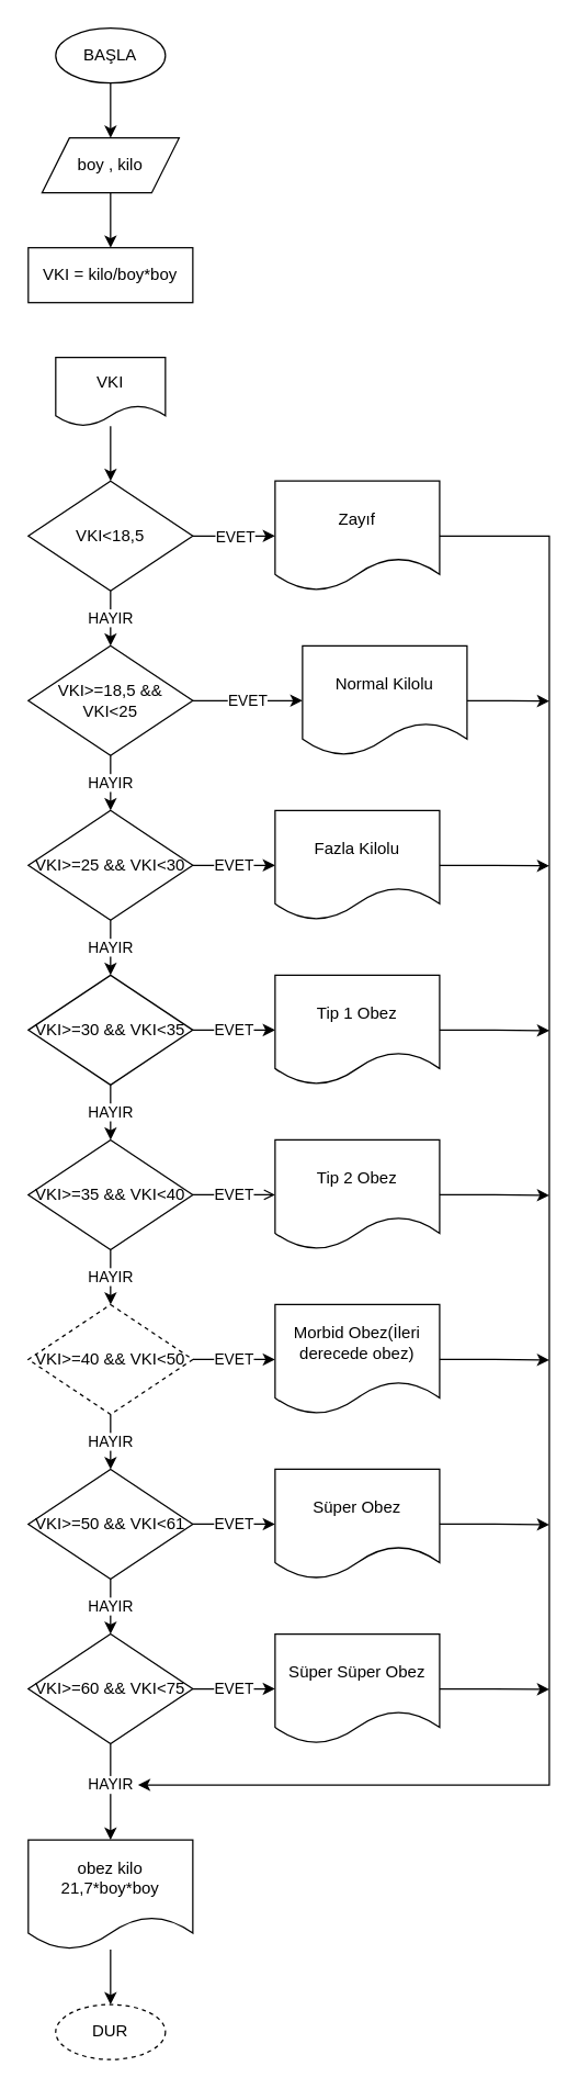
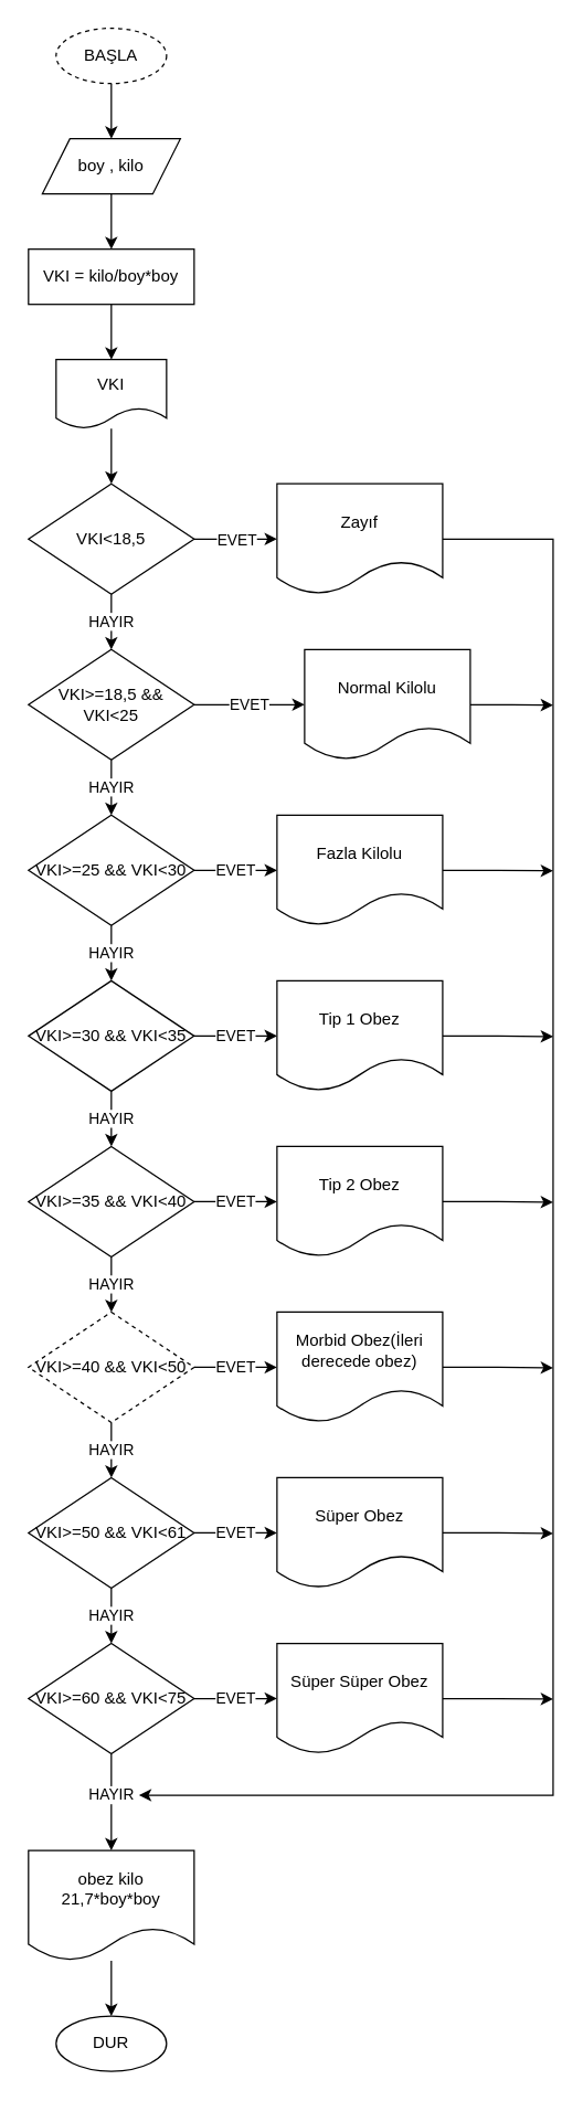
  <mxCell id="0" />
  <mxCell id="1" parent="0" />
  <mxCell id="2" value="" style="edgeStyle=orthogonalEdgeStyle;rounded=0;orthogonalLoop=1;jettySize=auto;html=1;" edge="1" parent="1" source="3" target="5"><mxGeometry relative="1" as="geometry" /></mxCell>
- <mxCell id="3" value="BAŞLA" style="ellipse;whiteSpace=wrap;html=1;" vertex="1" parent="1"><mxGeometry x="40" y="20" width="80" height="40" as="geometry" /></mxCell>
+ <mxCell id="3" value="BAŞLA" style="ellipse;whiteSpace=wrap;html=1;dashed=1;" vertex="1" parent="1"><mxGeometry x="40" y="20" width="80" height="40" as="geometry" /></mxCell>
  <mxCell id="4" value="" style="edgeStyle=orthogonalEdgeStyle;rounded=0;orthogonalLoop=1;jettySize=auto;html=1;" edge="1" parent="1" source="5" target="7"><mxGeometry relative="1" as="geometry" /></mxCell>
  <mxCell id="5" value="boy , kilo" style="shape=parallelogram;perimeter=parallelogramPerimeter;whiteSpace=wrap;html=1;fixedSize=1;" vertex="1" parent="1"><mxGeometry x="30" y="100" width="100" height="40" as="geometry" /></mxCell>
+ <mxCell id="6" value="" style="edgeStyle=orthogonalEdgeStyle;rounded=0;orthogonalLoop=1;jettySize=auto;html=1;" edge="1" parent="1" source="7" target="9"><mxGeometry relative="1" as="geometry" /></mxCell>
  <mxCell id="7" value="VKI = kilo/boy*boy" style="whiteSpace=wrap;html=1;" vertex="1" parent="1"><mxGeometry x="20" width="120" height="40" as="geometry" y="180" /></mxCell>
  <mxCell id="8" value="" style="edgeStyle=orthogonalEdgeStyle;rounded=0;orthogonalLoop=1;jettySize=auto;html=1;" edge="1" parent="1" source="9" target="13"><mxGeometry relative="1" as="geometry" /></mxCell>
  <mxCell id="9" value="VKI" style="shape=document;whiteSpace=wrap;html=1;boundedLbl=1;" vertex="1" parent="1"><mxGeometry x="40" y="260" width="80" height="50" as="geometry" /></mxCell>
  <mxCell id="10" value="HAYIR" style="edgeStyle=orthogonalEdgeStyle;rounded=0;orthogonalLoop=1;jettySize=auto;html=1;" edge="1" parent="1" source="13" target="16"><mxGeometry relative="1" as="geometry" /></mxCell>
  <mxCell id="11" value="" style="edgeStyle=orthogonalEdgeStyle;rounded=0;orthogonalLoop=1;jettySize=auto;html=1;" edge="1" parent="1" source="13" target="51"><mxGeometry relative="1" as="geometry" /></mxCell>
  <mxCell id="12" value="EVET" style="edgeLabel;html=1;align=center;verticalAlign=middle;resizable=0;points=[];" vertex="1" connectable="0" parent="11"><mxGeometry x="-0.246" y="-1" relative="1" as="geometry"><mxPoint x="7" y="-1" as="offset" /></mxGeometry></mxCell>
  <mxCell id="13" value="&lt;span&gt;VKI&amp;lt;18,5&lt;/span&gt;" style="rhombus;whiteSpace=wrap;html=1;" vertex="1" parent="1"><mxGeometry x="20" y="350" width="120" height="80" as="geometry" /></mxCell>
  <mxCell id="14" value="HAYIR" style="edgeStyle=orthogonalEdgeStyle;rounded=0;orthogonalLoop=1;jettySize=auto;html=1;" edge="1" parent="1" source="16" target="19"><mxGeometry relative="1" as="geometry" /></mxCell>
  <mxCell id="15" value="EVET" style="edgeStyle=orthogonalEdgeStyle;rounded=0;orthogonalLoop=1;jettySize=auto;html=1;" edge="1" parent="1" source="16" target="49"><mxGeometry relative="1" as="geometry" /></mxCell>
  <mxCell id="16" value="VKI&amp;gt;=18,5 &amp;amp;&amp;amp; VKI&amp;lt;25" style="rhombus;whiteSpace=wrap;html=1;" vertex="1" parent="1"><mxGeometry x="20" y="470" width="120" height="80" as="geometry" /></mxCell>
  <mxCell id="17" value="HAYIR" style="edgeStyle=orthogonalEdgeStyle;rounded=0;orthogonalLoop=1;jettySize=auto;html=1;" edge="1" parent="1" source="19" target="22"><mxGeometry relative="1" as="geometry" /></mxCell>
  <mxCell id="18" value="EVET" style="edgeStyle=orthogonalEdgeStyle;rounded=0;orthogonalLoop=1;jettySize=auto;html=1;" edge="1" parent="1" source="19" target="47"><mxGeometry relative="1" as="geometry" /></mxCell>
  <mxCell id="19" value="&lt;span&gt;VKI&amp;gt;=25 &amp;amp;&amp;amp; VKI&amp;lt;30&lt;/span&gt;" style="rhombus;whiteSpace=wrap;html=1;" vertex="1" parent="1"><mxGeometry x="20" y="590" width="120" height="80" as="geometry" /></mxCell>
  <mxCell id="20" value="HAYIR" style="edgeStyle=orthogonalEdgeStyle;rounded=0;orthogonalLoop=1;jettySize=auto;html=1;" edge="1" parent="1" source="22" target="25"><mxGeometry relative="1" as="geometry" /></mxCell>
  <mxCell id="21" value="EVET" style="edgeStyle=orthogonalEdgeStyle;rounded=0;orthogonalLoop=1;jettySize=auto;html=1;" edge="1" parent="1" source="22" target="45"><mxGeometry relative="1" as="geometry" /></mxCell>
  <mxCell id="22" value="&lt;span&gt;VKI&amp;gt;=30 &amp;amp;&amp;amp; VKI&amp;lt;35&lt;/span&gt;" style="rhombus;whiteSpace=wrap;html=1;" vertex="1" parent="1"><mxGeometry x="20" y="710" width="120" height="80" as="geometry" /></mxCell>
  <mxCell id="23" value="HAYIR" style="edgeStyle=orthogonalEdgeStyle;rounded=0;orthogonalLoop=1;jettySize=auto;html=1;" edge="1" parent="1" source="25" target="28"><mxGeometry relative="1" as="geometry" /></mxCell>
- <mxCell id="24" value="EVET" style="edgeStyle=orthogonalEdgeStyle;rounded=0;orthogonalLoop=1;jettySize=auto;html=1;endArrow=open;" edge="1" parent="1" source="25" target="43"><mxGeometry relative="1" as="geometry" /></mxCell>
+ <mxCell id="24" value="EVET" style="edgeStyle=orthogonalEdgeStyle;rounded=0;orthogonalLoop=1;jettySize=auto;html=1;" edge="1" parent="1" source="25" target="43"><mxGeometry relative="1" as="geometry" /></mxCell>
  <mxCell id="25" value="&lt;span&gt;VKI&amp;gt;=35 &amp;amp;&amp;amp; VKI&amp;lt;40&lt;/span&gt;" style="rhombus;whiteSpace=wrap;html=1;" vertex="1" parent="1"><mxGeometry x="20" y="830" width="120" height="80" as="geometry" /></mxCell>
  <mxCell id="26" value="HAYIR" style="edgeStyle=orthogonalEdgeStyle;rounded=0;orthogonalLoop=1;jettySize=auto;html=1;" edge="1" parent="1" source="28" target="31"><mxGeometry relative="1" as="geometry" /></mxCell>
  <mxCell id="27" value="EVET" style="edgeStyle=orthogonalEdgeStyle;rounded=0;orthogonalLoop=1;jettySize=auto;html=1;" edge="1" parent="1" source="28" target="53"><mxGeometry relative="1" as="geometry" /></mxCell>
  <mxCell id="28" value="VKI&amp;gt;=40 &amp;amp;&amp;amp; VKI&amp;lt;50" style="rhombus;whiteSpace=wrap;html=1;dashed=1;" vertex="1" parent="1"><mxGeometry x="20" y="950" width="120" height="80" as="geometry" /></mxCell>
  <mxCell id="29" value="HAYIR" style="edgeStyle=orthogonalEdgeStyle;rounded=0;orthogonalLoop=1;jettySize=auto;html=1;" edge="1" parent="1" source="31" target="34"><mxGeometry relative="1" as="geometry" /></mxCell>
  <mxCell id="30" value="EVET" style="edgeStyle=orthogonalEdgeStyle;rounded=0;orthogonalLoop=1;jettySize=auto;html=1;" edge="1" parent="1" source="31" target="41"><mxGeometry relative="1" as="geometry" /></mxCell>
  <mxCell id="31" value="&lt;span&gt;VKI&amp;gt;=50 &amp;amp;&amp;amp; VKI&amp;lt;61&lt;/span&gt;" style="rhombus;whiteSpace=wrap;html=1;" vertex="1" parent="1"><mxGeometry x="20" y="1070" width="120" height="80" as="geometry" /></mxCell>
  <mxCell id="32" value="HAYIR" style="edgeStyle=orthogonalEdgeStyle;rounded=0;orthogonalLoop=1;jettySize=auto;html=1;" edge="1" parent="1" source="34" target="36"><mxGeometry x="-0.143" relative="1" as="geometry"><mxPoint as="offset" /></mxGeometry></mxCell>
  <mxCell id="33" value="EVET" style="edgeStyle=orthogonalEdgeStyle;rounded=0;orthogonalLoop=1;jettySize=auto;html=1;" edge="1" parent="1" source="34" target="39"><mxGeometry relative="1" as="geometry" /></mxCell>
  <mxCell id="34" value="&lt;span&gt;VKI&amp;gt;=60 &amp;amp;&amp;amp; VKI&amp;lt;75&lt;/span&gt;" style="rhombus;whiteSpace=wrap;html=1;" vertex="1" parent="1"><mxGeometry x="20" y="1190" width="120" height="80" as="geometry" /></mxCell>
  <mxCell id="35" value="" style="edgeStyle=orthogonalEdgeStyle;rounded=0;orthogonalLoop=1;jettySize=auto;html=1;" edge="1" parent="1" source="36" target="37"><mxGeometry relative="1" as="geometry" /></mxCell>
  <mxCell id="36" value="obez kilo&lt;br&gt;21,7*boy*boy" style="shape=document;whiteSpace=wrap;html=1;boundedLbl=1;" vertex="1" parent="1"><mxGeometry x="20" y="1340" width="120" height="80" as="geometry" /></mxCell>
- <mxCell id="37" value="DUR" style="ellipse;whiteSpace=wrap;html=1;dashed=1;" vertex="1" parent="1"><mxGeometry x="40" y="1460" width="80" height="40" as="geometry" /></mxCell>
+ <mxCell id="37" value="DUR" style="ellipse;whiteSpace=wrap;html=1;" vertex="1" parent="1"><mxGeometry x="40" y="1460" width="80" height="40" as="geometry" /></mxCell>
  <mxCell id="38" style="edgeStyle=orthogonalEdgeStyle;rounded=0;orthogonalLoop=1;jettySize=auto;html=1;exitX=1;exitY=0.5;exitDx=0;exitDy=0;" edge="1" parent="1" source="39"><mxGeometry relative="1" as="geometry"><mxPoint x="400" y="1230.381" as="targetPoint" /></mxGeometry></mxCell>
  <mxCell id="39" value="Süper Süper Obez" style="shape=document;whiteSpace=wrap;html=1;boundedLbl=1;" vertex="1" parent="1"><mxGeometry x="200" y="1190" width="120" height="80" as="geometry" /></mxCell>
  <mxCell id="40" style="edgeStyle=orthogonalEdgeStyle;rounded=0;orthogonalLoop=1;jettySize=auto;html=1;exitX=1;exitY=0.5;exitDx=0;exitDy=0;" edge="1" parent="1" source="41"><mxGeometry relative="1" as="geometry"><mxPoint x="400" y="1110.381" as="targetPoint" /></mxGeometry></mxCell>
  <mxCell id="41" value="Süper Obez" style="shape=document;whiteSpace=wrap;html=1;boundedLbl=1;" vertex="1" parent="1"><mxGeometry x="200" y="1070" width="120" height="80" as="geometry" /></mxCell>
  <mxCell id="42" style="edgeStyle=orthogonalEdgeStyle;rounded=0;orthogonalLoop=1;jettySize=auto;html=1;exitX=1;exitY=0.5;exitDx=0;exitDy=0;" edge="1" parent="1" source="43"><mxGeometry relative="1" as="geometry"><mxPoint x="400" y="870.381" as="targetPoint" /></mxGeometry></mxCell>
  <mxCell id="43" value="Tip 2 Obez" style="shape=document;whiteSpace=wrap;html=1;boundedLbl=1;" vertex="1" parent="1"><mxGeometry x="200" y="830" width="120" height="80" as="geometry" /></mxCell>
  <mxCell id="44" style="edgeStyle=orthogonalEdgeStyle;rounded=0;orthogonalLoop=1;jettySize=auto;html=1;exitX=1;exitY=0.5;exitDx=0;exitDy=0;" edge="1" parent="1" source="45"><mxGeometry relative="1" as="geometry"><mxPoint x="400" y="750.381" as="targetPoint" /></mxGeometry></mxCell>
  <mxCell id="45" value="Tip 1 Obez" style="shape=document;whiteSpace=wrap;html=1;boundedLbl=1;" vertex="1" parent="1"><mxGeometry x="200" y="710" width="120" height="80" as="geometry" /></mxCell>
  <mxCell id="46" style="edgeStyle=orthogonalEdgeStyle;rounded=0;orthogonalLoop=1;jettySize=auto;html=1;exitX=1;exitY=0.5;exitDx=0;exitDy=0;" edge="1" parent="1" source="47"><mxGeometry relative="1" as="geometry"><mxPoint x="400" y="630.381" as="targetPoint" /></mxGeometry></mxCell>
  <mxCell id="47" value="Fazla Kilolu" style="shape=document;whiteSpace=wrap;html=1;boundedLbl=1;" vertex="1" parent="1"><mxGeometry x="200" y="590" width="120" height="80" as="geometry" /></mxCell>
  <mxCell id="48" style="edgeStyle=orthogonalEdgeStyle;rounded=0;orthogonalLoop=1;jettySize=auto;html=1;exitX=1;exitY=0.5;exitDx=0;exitDy=0;" edge="1" parent="1" source="49"><mxGeometry relative="1" as="geometry"><mxPoint x="400" y="510.381" as="targetPoint" /></mxGeometry></mxCell>
  <mxCell id="49" value="Normal Kilolu" style="shape=document;whiteSpace=wrap;html=1;boundedLbl=1;" vertex="1" parent="1"><mxGeometry x="220" y="470" width="120" height="80" as="geometry" /></mxCell>
  <mxCell id="50" style="edgeStyle=orthogonalEdgeStyle;rounded=0;orthogonalLoop=1;jettySize=auto;html=1;exitX=1;exitY=0.5;exitDx=0;exitDy=0;" edge="1" parent="1" source="51"><mxGeometry relative="1" as="geometry"><mxPoint x="100" y="1300" as="targetPoint" /><Array as="points"><mxPoint x="400" y="390" /><mxPoint x="400" y="1300" /><mxPoint x="100" y="1300" /></Array></mxGeometry></mxCell>
  <mxCell id="51" value="Zayıf" style="shape=document;whiteSpace=wrap;html=1;boundedLbl=1;" vertex="1" parent="1"><mxGeometry x="200" y="350" width="120" height="80" as="geometry" /></mxCell>
  <mxCell id="52" style="edgeStyle=orthogonalEdgeStyle;rounded=0;orthogonalLoop=1;jettySize=auto;html=1;exitX=1;exitY=0.5;exitDx=0;exitDy=0;" edge="1" parent="1" source="53"><mxGeometry relative="1" as="geometry"><mxPoint x="400" y="990.381" as="targetPoint" /></mxGeometry></mxCell>
  <mxCell id="53" value="Morbid Obez(İleri derecede obez)" style="shape=document;whiteSpace=wrap;html=1;boundedLbl=1;" vertex="1" parent="1"><mxGeometry x="200" y="950" width="120" height="80" as="geometry" /></mxCell>
